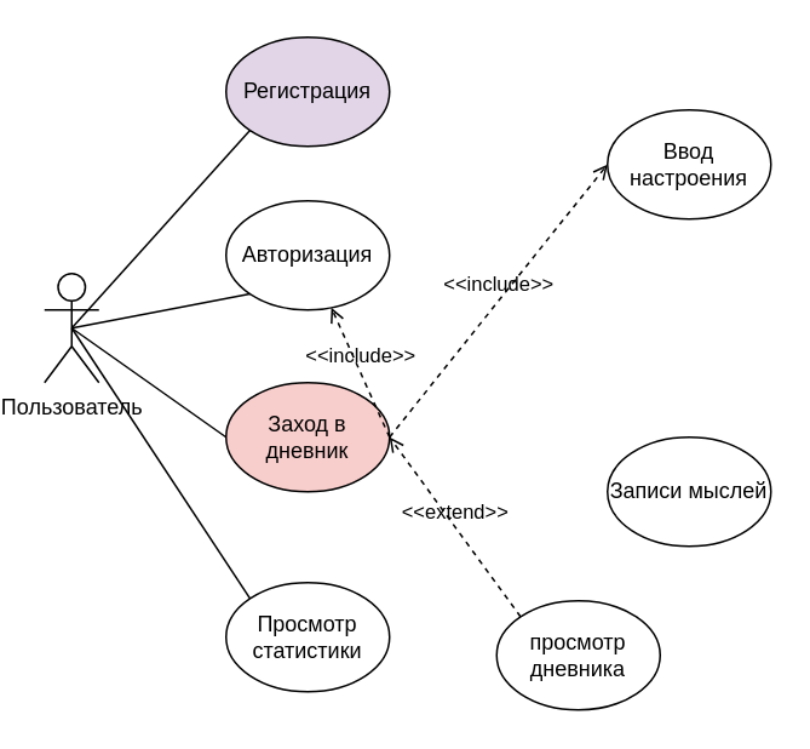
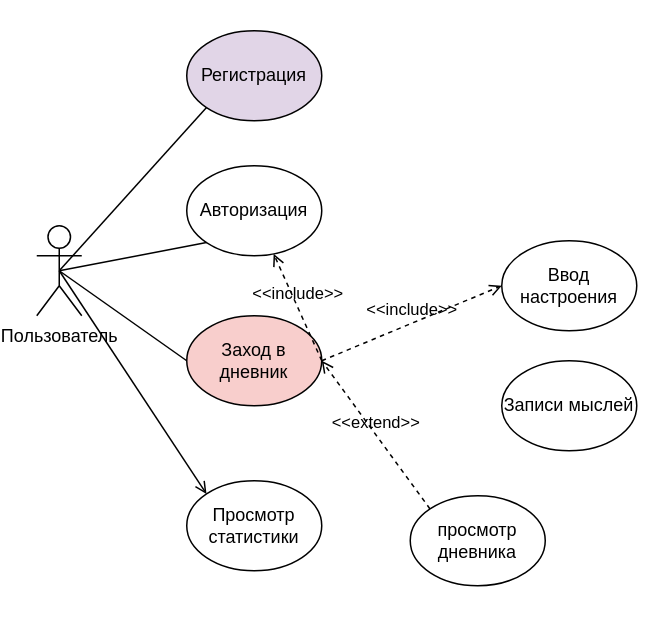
  <mxCell id="0" />
  <mxCell id="1" parent="0" />
  <mxCell id="2" value="Пользователь" style="shape=umlActor;verticalLabelPosition=bottom;verticalAlign=top;html=1;" vertex="1" parent="1"><mxGeometry x="20" y="150" width="30" height="60" as="geometry" /></mxCell>
  <mxCell id="3" value="Регистрация" style="ellipse;whiteSpace=wrap;html=1;fillColor=#e1d5e7;" vertex="1" parent="1"><mxGeometry x="120" y="20" width="90" height="60" as="geometry" /></mxCell>
  <mxCell id="4" value="Авторизация" style="ellipse;whiteSpace=wrap;html=1;" vertex="1" parent="1"><mxGeometry x="120" y="110" width="90" height="60" as="geometry" /></mxCell>
  <mxCell id="5" value="Заход в дневник" style="ellipse;whiteSpace=wrap;html=1;fillColor=#f8cecc;" vertex="1" parent="1"><mxGeometry x="120" y="210" width="90" height="60" as="geometry" /></mxCell>
  <mxCell id="6" value="Просмотр статистики" style="ellipse;whiteSpace=wrap;html=1;" vertex="1" parent="1"><mxGeometry x="120" y="320" width="90" height="60" as="geometry" /></mxCell>
  <mxCell id="7" value="" style="endArrow=none;html=1;rounded=0;exitX=0.5;exitY=0.5;exitDx=0;exitDy=0;exitPerimeter=0;entryX=0;entryY=1;entryDx=0;entryDy=0;" edge="1" parent="1" source="2" target="3"><mxGeometry width="50" height="50" relative="1" as="geometry"><mxPoint x="260" y="240" as="sourcePoint" /><mxPoint x="310" y="190" as="targetPoint" /></mxGeometry></mxCell>
  <mxCell id="8" value="" style="endArrow=none;html=1;rounded=0;exitX=0.5;exitY=0.5;exitDx=0;exitDy=0;exitPerimeter=0;entryX=0;entryY=1;entryDx=0;entryDy=0;" edge="1" parent="1" source="2" target="4"><mxGeometry width="50" height="50" relative="1" as="geometry"><mxPoint x="440" y="269" as="sourcePoint" /><mxPoint x="538" y="150" as="targetPoint" /></mxGeometry></mxCell>
  <mxCell id="9" value="" style="endArrow=none;html=1;rounded=0;exitX=0.5;exitY=0.5;exitDx=0;exitDy=0;exitPerimeter=0;entryX=0;entryY=0.5;entryDx=0;entryDy=0;" edge="1" parent="1" source="2" target="5"><mxGeometry width="50" height="50" relative="1" as="geometry"><mxPoint x="290" y="289" as="sourcePoint" /><mxPoint x="388" y="170" as="targetPoint" /></mxGeometry></mxCell>
- <mxCell id="10" value="" style="endArrow=none;html=1;rounded=0;exitX=0.5;exitY=0.5;exitDx=0;exitDy=0;exitPerimeter=0;entryX=0;entryY=0;entryDx=0;entryDy=0;" edge="1" parent="1" source="2" target="6"><mxGeometry width="50" height="50" relative="1" as="geometry"><mxPoint x="90" y="220" as="sourcePoint" /><mxPoint x="175" y="280" as="targetPoint" /></mxGeometry></mxCell>
- <mxCell id="11" value="Ввод настроения" style="ellipse;whiteSpace=wrap;html=1;" vertex="1" parent="1"><mxGeometry x="330" y="60" width="90" height="60" as="geometry" /></mxCell>
+ <mxCell id="10" value="" style="endArrow=open;html=1;rounded=0;exitX=0.5;exitY=0.5;exitDx=0;exitDy=0;exitPerimeter=0;entryX=0;entryY=0;entryDx=0;entryDy=0;" edge="1" parent="1" source="2" target="6"><mxGeometry width="50" height="50" relative="1" as="geometry"><mxPoint x="90" y="220" as="sourcePoint" /><mxPoint x="175" y="280" as="targetPoint" /></mxGeometry></mxCell>
+ <mxCell id="11" value="Ввод настроения" style="ellipse;whiteSpace=wrap;html=1;" vertex="1" parent="1"><mxGeometry x="330" y="160" width="90" height="60" as="geometry" /></mxCell>
  <mxCell id="12" value="Записи мыслей" style="ellipse;whiteSpace=wrap;html=1;" vertex="1" parent="1"><mxGeometry x="330" y="240" width="90" height="60" as="geometry" /></mxCell>
  <mxCell id="13" value="просмотр дневника" style="ellipse;whiteSpace=wrap;html=1;" vertex="1" parent="1"><mxGeometry x="269" y="330" width="90" height="60" as="geometry" /></mxCell>
  <mxCell id="14" value="&amp;lt;&amp;lt;include&amp;gt;&amp;gt;" style="html=1;verticalAlign=bottom;labelBackgroundColor=none;endArrow=open;endFill=0;dashed=1;rounded=0;exitX=1;exitY=0.5;exitDx=0;exitDy=0;entryX=0;entryY=0.5;entryDx=0;entryDy=0;" edge="1" parent="1" source="5" target="11"><mxGeometry width="160" relative="1" as="geometry"><mxPoint x="200" y="220" as="sourcePoint" /><mxPoint x="360" y="220" as="targetPoint" /></mxGeometry></mxCell>
  <mxCell id="15" value="&amp;lt;&amp;lt;include&amp;gt;&amp;gt;" style="html=1;verticalAlign=bottom;labelBackgroundColor=none;endArrow=open;endFill=0;dashed=1;rounded=0;exitX=1;exitY=0.5;exitDx=0;exitDy=0;" edge="1" parent="1" source="5" target="4"><mxGeometry width="160" relative="1" as="geometry"><mxPoint x="200" y="220" as="sourcePoint" /><mxPoint x="360" y="220" as="targetPoint" /></mxGeometry></mxCell>
  <mxCell id="16" value="&amp;lt;&amp;lt;extend&amp;gt;&amp;gt;" style="html=1;verticalAlign=bottom;labelBackgroundColor=none;endArrow=open;endFill=0;dashed=1;rounded=0;exitX=0;exitY=0;exitDx=0;exitDy=0;entryX=1;entryY=0.5;entryDx=0;entryDy=0;" edge="1" parent="1" source="13" target="5"><mxGeometry width="160" relative="1" as="geometry"><mxPoint x="200" y="220" as="sourcePoint" /><mxPoint x="360" y="220" as="targetPoint" /></mxGeometry></mxCell>
